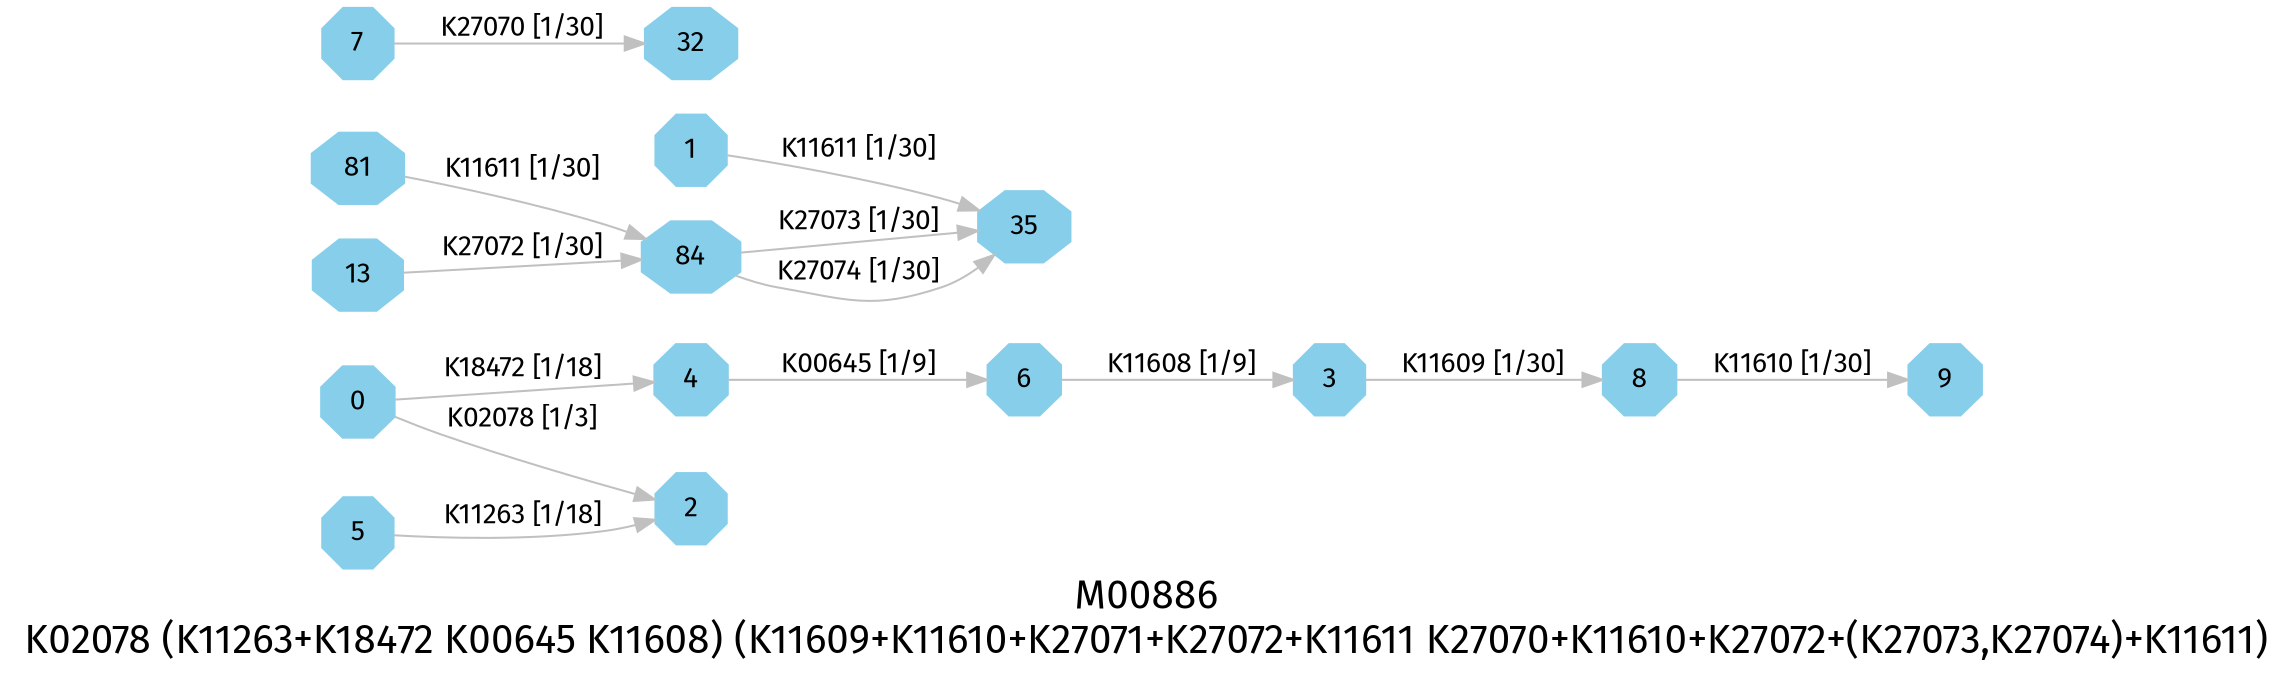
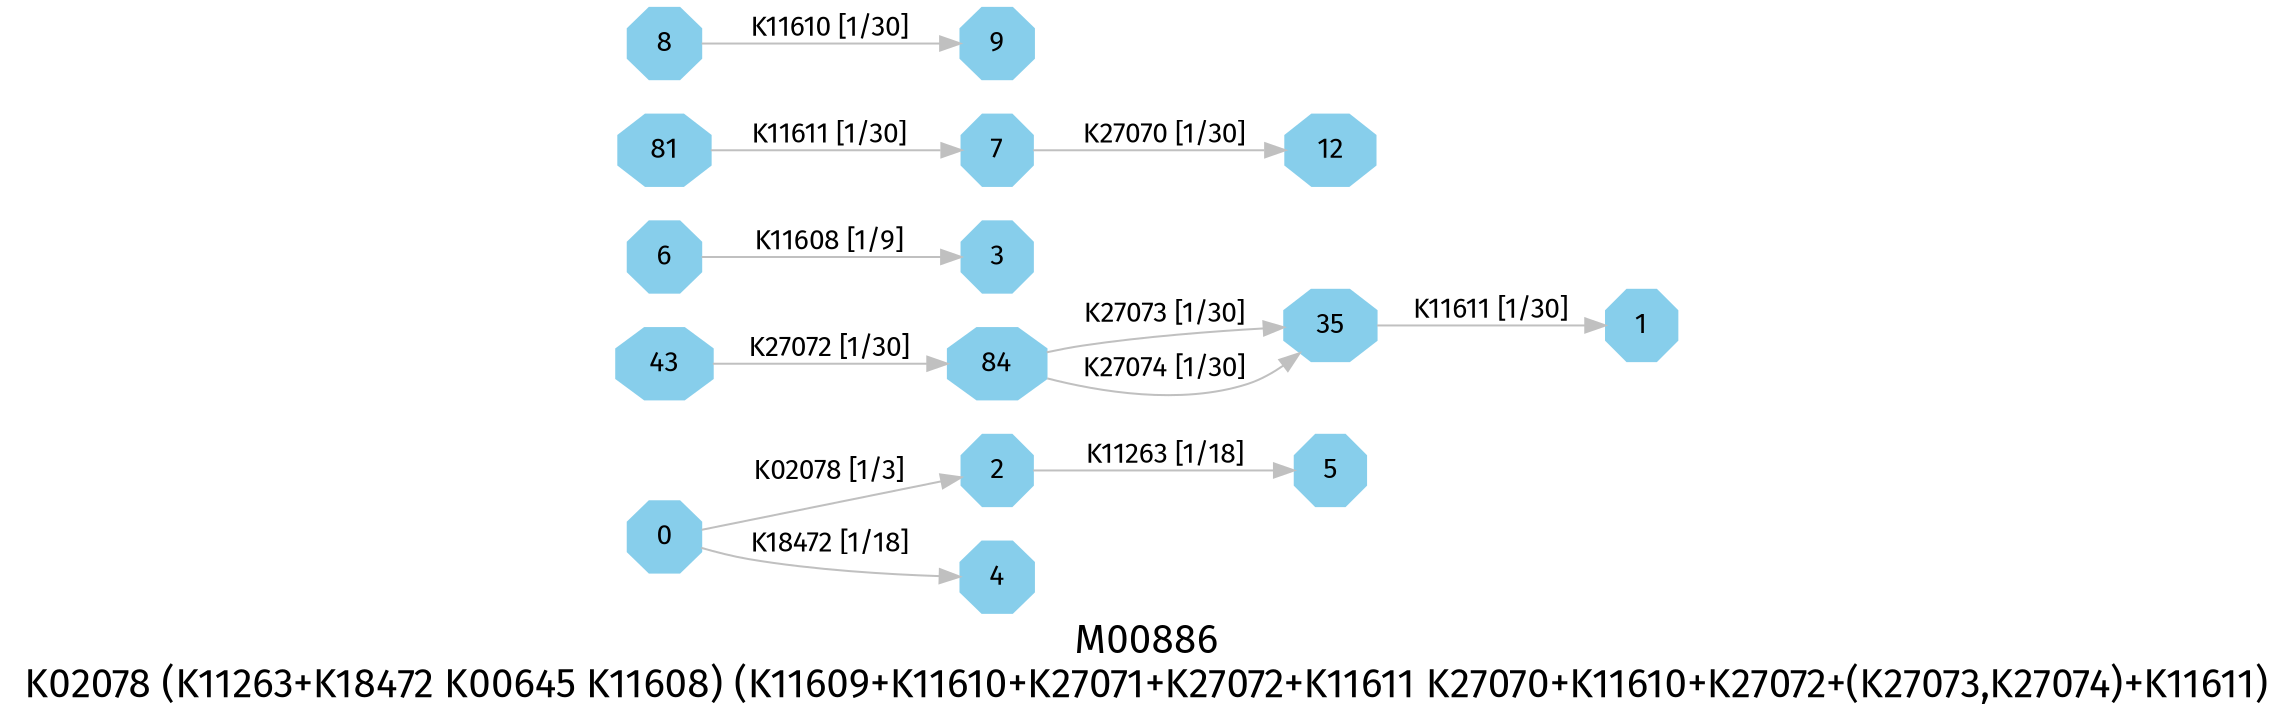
  digraph {
    fontname="Fira Sans"
    fontsize=20
    label="M00886\nK02078 (K11263+K18472 K00645 K11608) (K11609+K11610+K27071+K27072+K11611 K27070+K11610+K27072+(K27073,K27074)+K11611)"
    rankdir=LR
    node [color=skyblue fontname="Fira Sans" shape=octagon style=filled]
    edge [color=grey fontname="Fira Sans"]
    0 [height=.3 width=.3]
    1 [height=.3 width=.3]
    2 [height=.3 width=.3]
    3 [height=.3 width=.3]
    4 [height=.3 width=.3]
    5 [height=.3 width=.3]
    6 [height=.3 width=.3]
    7 [height=.3 width=.3]
    8 [height=.3 width=.3]
    9 [height=.3 width=.3]
    n11 [height=.3 label=81 width=.3]
-   12 [height=.3 width=.3 label=32]
-   13 [height=.3 width=.3]
+   12 [height=.3 width=.3]
+   13 [height=.3 width=.3 label=43]
    n14 [height=.3 label=84 width=.3]
    n15 [height=.3 label=35 width=.3]
    subgraph sub_1 {
      0
      1
      2
      3
      4
      5
      6
      7
      8
      9
      n11
      12
      13
      n14
      n15
    }
    0 -> 2 [label="K02078 [1/3]"]
    0 -> 4 [label="K18472 [1/18]"]
-   5 -> 2 [label="K11263 [1/18]"]
-   3 -> 8 [label="K11609 [1/30]"]
-   4 -> 6 [label="K00645 [1/9]"]
+   2 -> 5 [label="K11263 [1/18]"]
    6 -> 3 [label="K11608 [1/9]"]
    7 -> 12 [label="K27070 [1/30]"]
    8 -> 9 [label="K11610 [1/30]"]
-   n11 -> n14 [label="K11611 [1/30]"]
+   n11 -> 7 [label="K11611 [1/30]"]
    13 -> n14 [label="K27072 [1/30]"]
    n14 -> n15 [label="K27073 [1/30]"]
    n14 -> n15 [label="K27074 [1/30]"]
-   1 -> n15 [label="K11611 [1/30]"]
+   n15 -> 1 [label="K11611 [1/30]"]
  }
